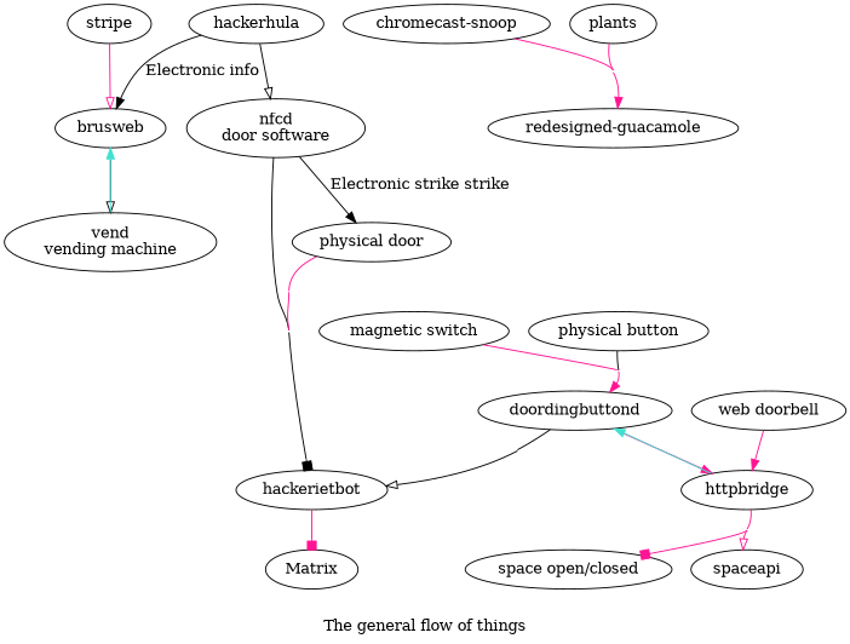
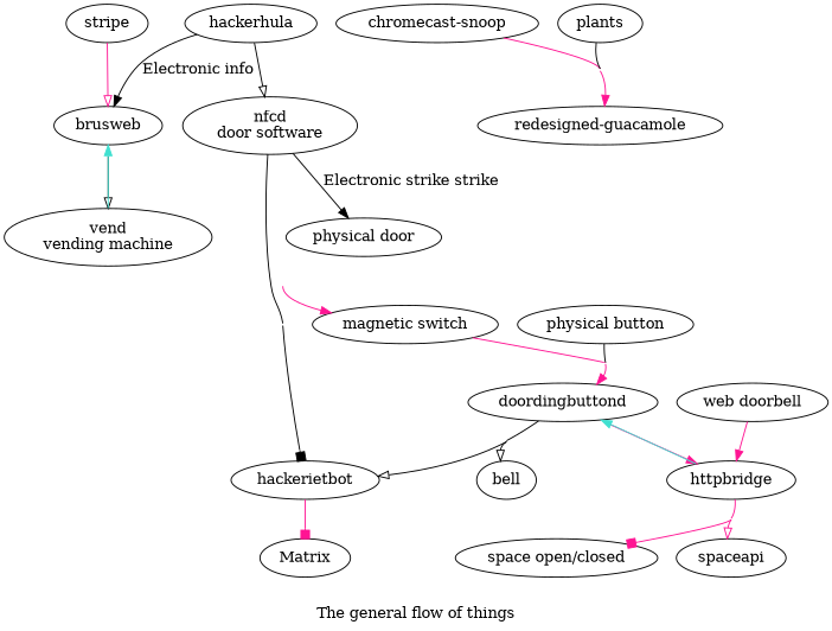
  strict digraph {
    concentrate=true
    label="The general flow of things"
    edge [arrowhead=normal color=deeppink]
    stripe
    brusweb
    n3 [label="vend\nvending machine"]
    hackerhula
    n5 [label="nfcd\ndoor software"]
    hackerietbot
    "physical door"
    "physical button"
    doordingbuttond
+   bell
    httpbridge
    Matrix
    "space open/closed"
    spaceapi
    "magnetic switch"
    "web doorbell"
    "chromecast-snoop"
    "redesigned-guacamole"
    plants
    stripe -> brusweb [arrowhead=onormal]
    brusweb -> n3 [arrowhead=onormal color=black]
    n3 -> brusweb [color=turquoise arrowhead=""]
    hackerhula -> brusweb [color=black label="Electronic info"]
    hackerhula -> n5 [arrowhead=onormal color=black]
    n5 -> hackerietbot [arrowhead=box color=black]
    n5 -> "physical door" [color=black label="Electronic strike strike"]
    hackerietbot -> Matrix [arrowhead=box]
-   "physical door" -> hackerietbot
+   "physical door" -> "magnetic switch"
    "physical button" -> doordingbuttond [arrowhead=onormal color=black]
    doordingbuttond -> hackerietbot [arrowhead=onormal color=black]
+   doordingbuttond -> bell [arrowhead=onormal color=black]
    doordingbuttond -> httpbridge
    httpbridge -> doordingbuttond [color=turquoise arrowhead=""]
    httpbridge -> "space open/closed" [arrowhead=box]
    httpbridge -> spaceapi [arrowhead=onormal]
    "magnetic switch" -> doordingbuttond
    "web doorbell" -> httpbridge
    "chromecast-snoop" -> "redesigned-guacamole"
-   plants -> "redesigned-guacamole"
+   plants -> "redesigned-guacamole" [color=black]
  }
